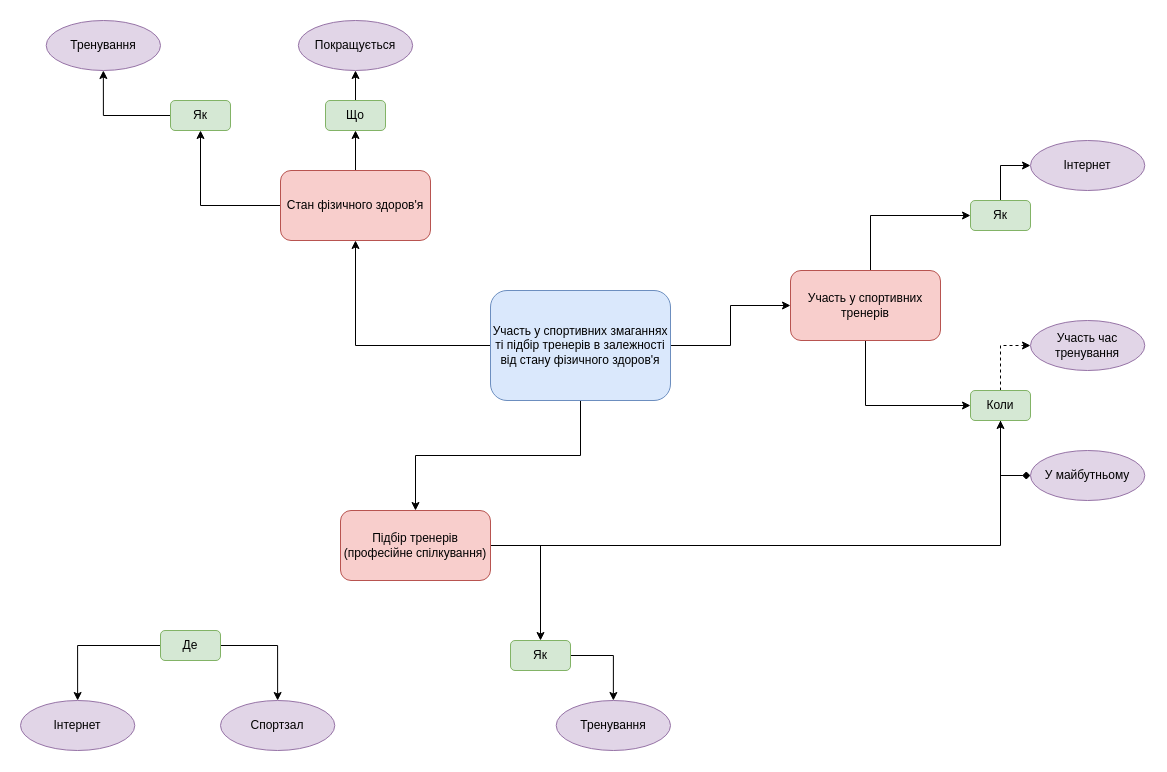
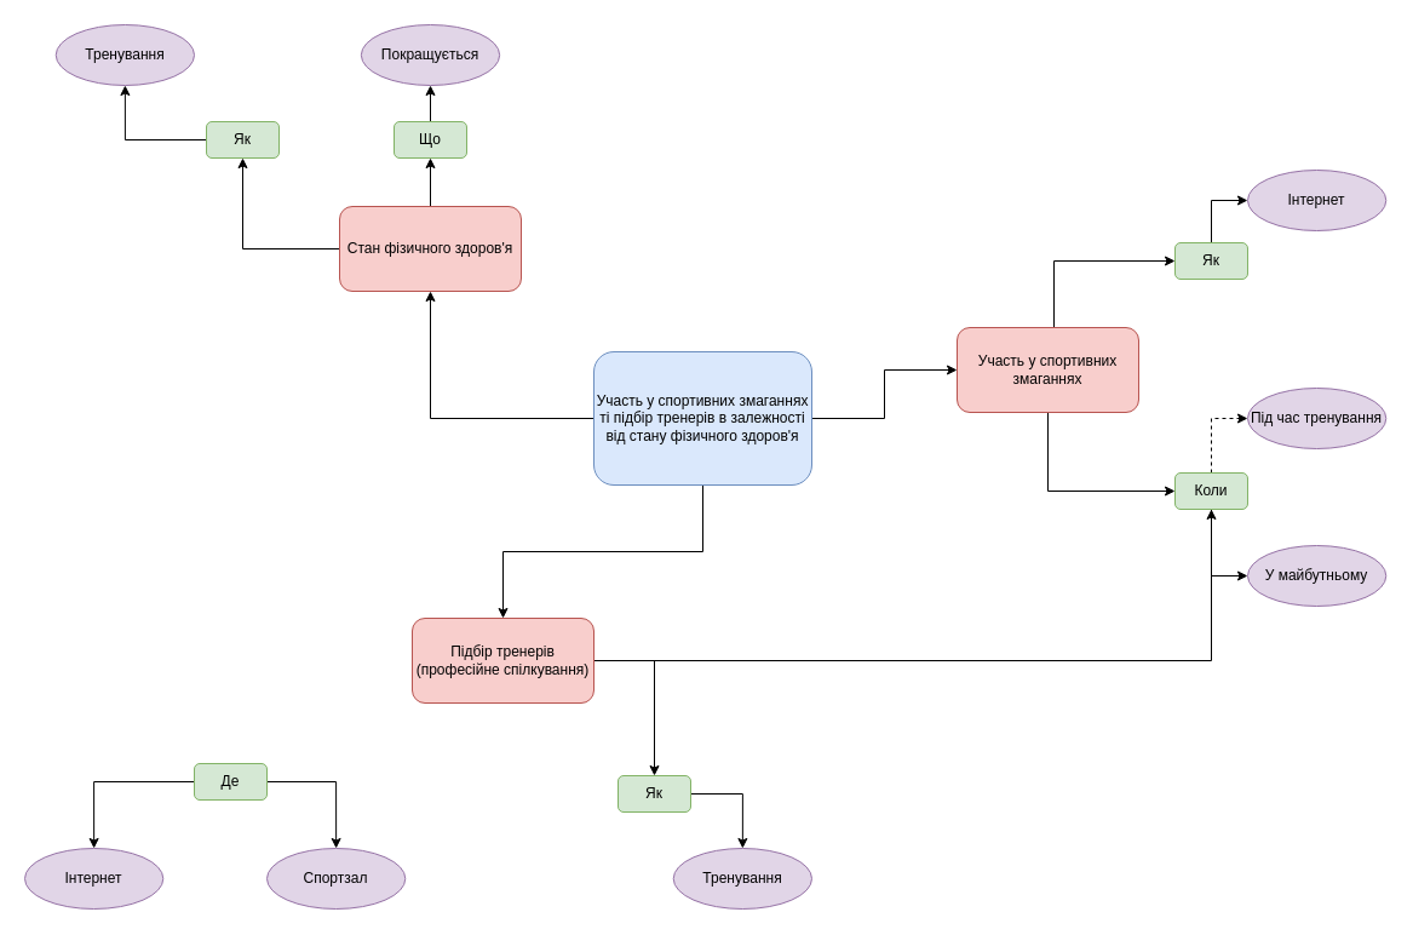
  <mxCell id="0" />
  <mxCell id="1" parent="0" />
  <mxCell id="2" style="edgeStyle=orthogonalEdgeStyle;rounded=0;orthogonalLoop=1;jettySize=auto;html=1;" edge="1" parent="1" source="5" target="8"><mxGeometry relative="1" as="geometry" /></mxCell>
  <mxCell id="3" style="edgeStyle=orthogonalEdgeStyle;rounded=0;orthogonalLoop=1;jettySize=auto;html=1;" edge="1" parent="1" source="5" target="11"><mxGeometry relative="1" as="geometry" /></mxCell>
  <mxCell id="4" style="edgeStyle=orthogonalEdgeStyle;rounded=0;orthogonalLoop=1;jettySize=auto;html=1;" edge="1" parent="1" source="5" target="14"><mxGeometry relative="1" as="geometry" /></mxCell>
  <mxCell id="5" value="Участь у спортивних змаганнях ті підбір тренерів в залежності від стану фізичного здоров'я" style="rounded=1;whiteSpace=wrap;html=1;fillColor=#dae8fc;strokeColor=#6c8ebf;" vertex="1" parent="1"><mxGeometry x="490" y="290" width="180" height="110" as="geometry" /></mxCell>
  <mxCell id="6" style="edgeStyle=orthogonalEdgeStyle;rounded=0;orthogonalLoop=1;jettySize=auto;html=1;entryX=0;entryY=0.5;entryDx=0;entryDy=0;" edge="1" parent="1" source="8" target="30"><mxGeometry relative="1" as="geometry"><mxPoint x="860" y="250" as="sourcePoint" /><Array as="points"><mxPoint x="870" y="215" /></Array></mxGeometry></mxCell>
  <mxCell id="7" style="edgeStyle=orthogonalEdgeStyle;rounded=0;orthogonalLoop=1;jettySize=auto;html=1;entryX=0;entryY=0.5;entryDx=0;entryDy=0;" edge="1" parent="1" source="8" target="34"><mxGeometry relative="1" as="geometry"><Array as="points"><mxPoint x="865" y="405" /></Array></mxGeometry></mxCell>
- <mxCell id="8" value="Участь у спортивних тренерів" style="rounded=1;whiteSpace=wrap;html=1;fillColor=#f8cecc;strokeColor=#b85450;" vertex="1" parent="1"><mxGeometry x="790" y="270" width="150" height="70" as="geometry" /></mxCell>
+ <mxCell id="8" value="Участь у спортивних змаганнях" style="rounded=1;whiteSpace=wrap;html=1;fillColor=#f8cecc;strokeColor=#b85450;" vertex="1" parent="1"><mxGeometry x="790" y="270" width="150" height="70" as="geometry" /></mxCell>
  <mxCell id="9" style="edgeStyle=orthogonalEdgeStyle;rounded=0;orthogonalLoop=1;jettySize=auto;html=1;" edge="1" parent="1" source="11" target="34"><mxGeometry relative="1" as="geometry" /></mxCell>
  <mxCell id="10" style="edgeStyle=orthogonalEdgeStyle;rounded=0;orthogonalLoop=1;jettySize=auto;html=1;entryX=0.5;entryY=0;entryDx=0;entryDy=0;" edge="1" parent="1" source="11" target="19"><mxGeometry relative="1" as="geometry" /></mxCell>
  <mxCell id="11" value="Підбір тренерів (професійне спілкування)" style="rounded=1;whiteSpace=wrap;html=1;fillColor=#f8cecc;strokeColor=#b85450;" vertex="1" parent="1"><mxGeometry x="340" y="510" width="150" height="70" as="geometry" /></mxCell>
  <mxCell id="12" style="edgeStyle=orthogonalEdgeStyle;rounded=0;orthogonalLoop=1;jettySize=auto;html=1;entryX=0.5;entryY=1;entryDx=0;entryDy=0;" edge="1" parent="1" source="14" target="24"><mxGeometry relative="1" as="geometry" /></mxCell>
  <mxCell id="13" style="edgeStyle=orthogonalEdgeStyle;rounded=0;orthogonalLoop=1;jettySize=auto;html=1;entryX=0.5;entryY=1;entryDx=0;entryDy=0;" edge="1" parent="1" source="14" target="28"><mxGeometry relative="1" as="geometry" /></mxCell>
  <mxCell id="14" value="Стан фізичного здоров'я" style="rounded=1;whiteSpace=wrap;html=1;fillColor=#f8cecc;strokeColor=#b85450;" vertex="1" parent="1"><mxGeometry x="280" y="170" width="150" height="70" as="geometry" /></mxCell>
  <mxCell id="15" style="edgeStyle=orthogonalEdgeStyle;rounded=0;orthogonalLoop=1;jettySize=auto;html=1;entryX=0.5;entryY=0;entryDx=0;entryDy=0;" edge="1" parent="1" source="17" target="20"><mxGeometry relative="1" as="geometry" /></mxCell>
  <mxCell id="16" style="edgeStyle=orthogonalEdgeStyle;rounded=0;orthogonalLoop=1;jettySize=auto;html=1;entryX=0.5;entryY=0;entryDx=0;entryDy=0;" edge="1" parent="1" source="17" target="21"><mxGeometry relative="1" as="geometry"><Array as="points"><mxPoint x="277" y="645" /></Array></mxGeometry></mxCell>
  <mxCell id="17" value="Де" style="rounded=1;whiteSpace=wrap;html=1;fillColor=#d5e8d4;strokeColor=#82b366;" vertex="1" parent="1"><mxGeometry x="160" y="630" width="60" height="30" as="geometry" /></mxCell>
  <mxCell id="18" style="edgeStyle=orthogonalEdgeStyle;rounded=0;orthogonalLoop=1;jettySize=auto;html=1;entryX=0.5;entryY=0;entryDx=0;entryDy=0;" edge="1" parent="1" source="19" target="22"><mxGeometry relative="1" as="geometry"><Array as="points"><mxPoint x="613" y="655" /></Array></mxGeometry></mxCell>
  <mxCell id="19" value="Як" style="rounded=1;whiteSpace=wrap;html=1;fillColor=#d5e8d4;strokeColor=#82b366;" vertex="1" parent="1"><mxGeometry x="510" y="640" width="60" height="30" as="geometry" /></mxCell>
  <mxCell id="20" value="Інтернет" style="ellipse;whiteSpace=wrap;html=1;fillColor=#e1d5e7;strokeColor=#9673a6;" vertex="1" parent="1"><mxGeometry x="20" y="700" width="114.29" height="50" as="geometry" /></mxCell>
  <mxCell id="21" value="Спортзал" style="ellipse;whiteSpace=wrap;html=1;fillColor=#e1d5e7;strokeColor=#9673a6;" vertex="1" parent="1"><mxGeometry x="220" y="700" width="114.29" height="50" as="geometry" /></mxCell>
  <mxCell id="22" value="Тренування" style="ellipse;whiteSpace=wrap;html=1;fillColor=#e1d5e7;strokeColor=#9673a6;" vertex="1" parent="1"><mxGeometry x="555.71" y="700" width="114.29" height="50" as="geometry" /></mxCell>
  <mxCell id="23" style="edgeStyle=orthogonalEdgeStyle;rounded=0;orthogonalLoop=1;jettySize=auto;html=1;entryX=0.5;entryY=1;entryDx=0;entryDy=0;" edge="1" parent="1" source="24" target="25"><mxGeometry relative="1" as="geometry" /></mxCell>
  <mxCell id="24" value="Як" style="rounded=1;whiteSpace=wrap;html=1;fillColor=#d5e8d4;strokeColor=#82b366;" vertex="1" parent="1"><mxGeometry x="170" y="100" width="60" height="30" as="geometry" /></mxCell>
  <mxCell id="25" value="Тренування" style="ellipse;whiteSpace=wrap;html=1;fillColor=#e1d5e7;strokeColor=#9673a6;" vertex="1" parent="1"><mxGeometry x="45.71" y="20" width="114.29" height="50" as="geometry" /></mxCell>
  <mxCell id="26" value="Покращується" style="ellipse;whiteSpace=wrap;html=1;fillColor=#e1d5e7;strokeColor=#9673a6;" vertex="1" parent="1"><mxGeometry x="297.85" y="20" width="114.29" height="50" as="geometry" /></mxCell>
  <mxCell id="27" style="edgeStyle=orthogonalEdgeStyle;rounded=0;orthogonalLoop=1;jettySize=auto;html=1;entryX=0.5;entryY=1;entryDx=0;entryDy=0;" edge="1" parent="1" source="28" target="26"><mxGeometry relative="1" as="geometry" /></mxCell>
  <mxCell id="28" value="Що" style="rounded=1;whiteSpace=wrap;html=1;fillColor=#d5e8d4;strokeColor=#82b366;" vertex="1" parent="1"><mxGeometry x="325" y="100" width="60" height="30" as="geometry" /></mxCell>
  <mxCell id="29" style="edgeStyle=orthogonalEdgeStyle;rounded=0;orthogonalLoop=1;jettySize=auto;html=1;entryX=0;entryY=0.5;entryDx=0;entryDy=0;" edge="1" parent="1" source="30" target="31"><mxGeometry relative="1" as="geometry" /></mxCell>
  <mxCell id="30" value="Як" style="rounded=1;whiteSpace=wrap;html=1;fillColor=#d5e8d4;strokeColor=#82b366;" vertex="1" parent="1"><mxGeometry x="970" y="200" width="60" height="30" as="geometry" /></mxCell>
  <mxCell id="31" value="Інтернет" style="ellipse;whiteSpace=wrap;html=1;fillColor=#e1d5e7;strokeColor=#9673a6;" vertex="1" parent="1"><mxGeometry x="1030" y="140" width="114.29" height="50" as="geometry" /></mxCell>
- <mxCell id="32" style="edgeStyle=orthogonalEdgeStyle;rounded=0;orthogonalLoop=1;jettySize=auto;html=1;entryX=0;entryY=0.5;entryDx=0;entryDy=0;endArrow=diamond;" edge="1" parent="1" source="34" target="36"><mxGeometry relative="1" as="geometry" /></mxCell>
+ <mxCell id="32" style="edgeStyle=orthogonalEdgeStyle;rounded=0;orthogonalLoop=1;jettySize=auto;html=1;entryX=0;entryY=0.5;entryDx=0;entryDy=0;" edge="1" parent="1" source="34" target="36"><mxGeometry relative="1" as="geometry" /></mxCell>
  <mxCell id="33" style="edgeStyle=orthogonalEdgeStyle;rounded=0;orthogonalLoop=1;jettySize=auto;html=1;entryX=0;entryY=0.5;entryDx=0;entryDy=0;dashed=1;" edge="1" parent="1" source="34" target="35"><mxGeometry relative="1" as="geometry" /></mxCell>
  <mxCell id="34" value="Коли" style="rounded=1;whiteSpace=wrap;html=1;fillColor=#d5e8d4;strokeColor=#82b366;" vertex="1" parent="1"><mxGeometry x="970" y="390" width="60" height="30" as="geometry" /></mxCell>
- <mxCell id="35" value="Участь час тренування" style="ellipse;whiteSpace=wrap;html=1;fillColor=#e1d5e7;strokeColor=#9673a6;" vertex="1" parent="1"><mxGeometry x="1030" y="320" width="114.29" height="50" as="geometry" /></mxCell>
+ <mxCell id="35" value="Під час тренування" style="ellipse;whiteSpace=wrap;html=1;fillColor=#e1d5e7;strokeColor=#9673a6;" vertex="1" parent="1"><mxGeometry x="1030" y="320" width="114.29" height="50" as="geometry" /></mxCell>
  <mxCell id="36" value="У майбутньому" style="ellipse;whiteSpace=wrap;html=1;fillColor=#e1d5e7;strokeColor=#9673a6;" vertex="1" parent="1"><mxGeometry x="1030" y="450" width="114.29" height="50" as="geometry" /></mxCell>
